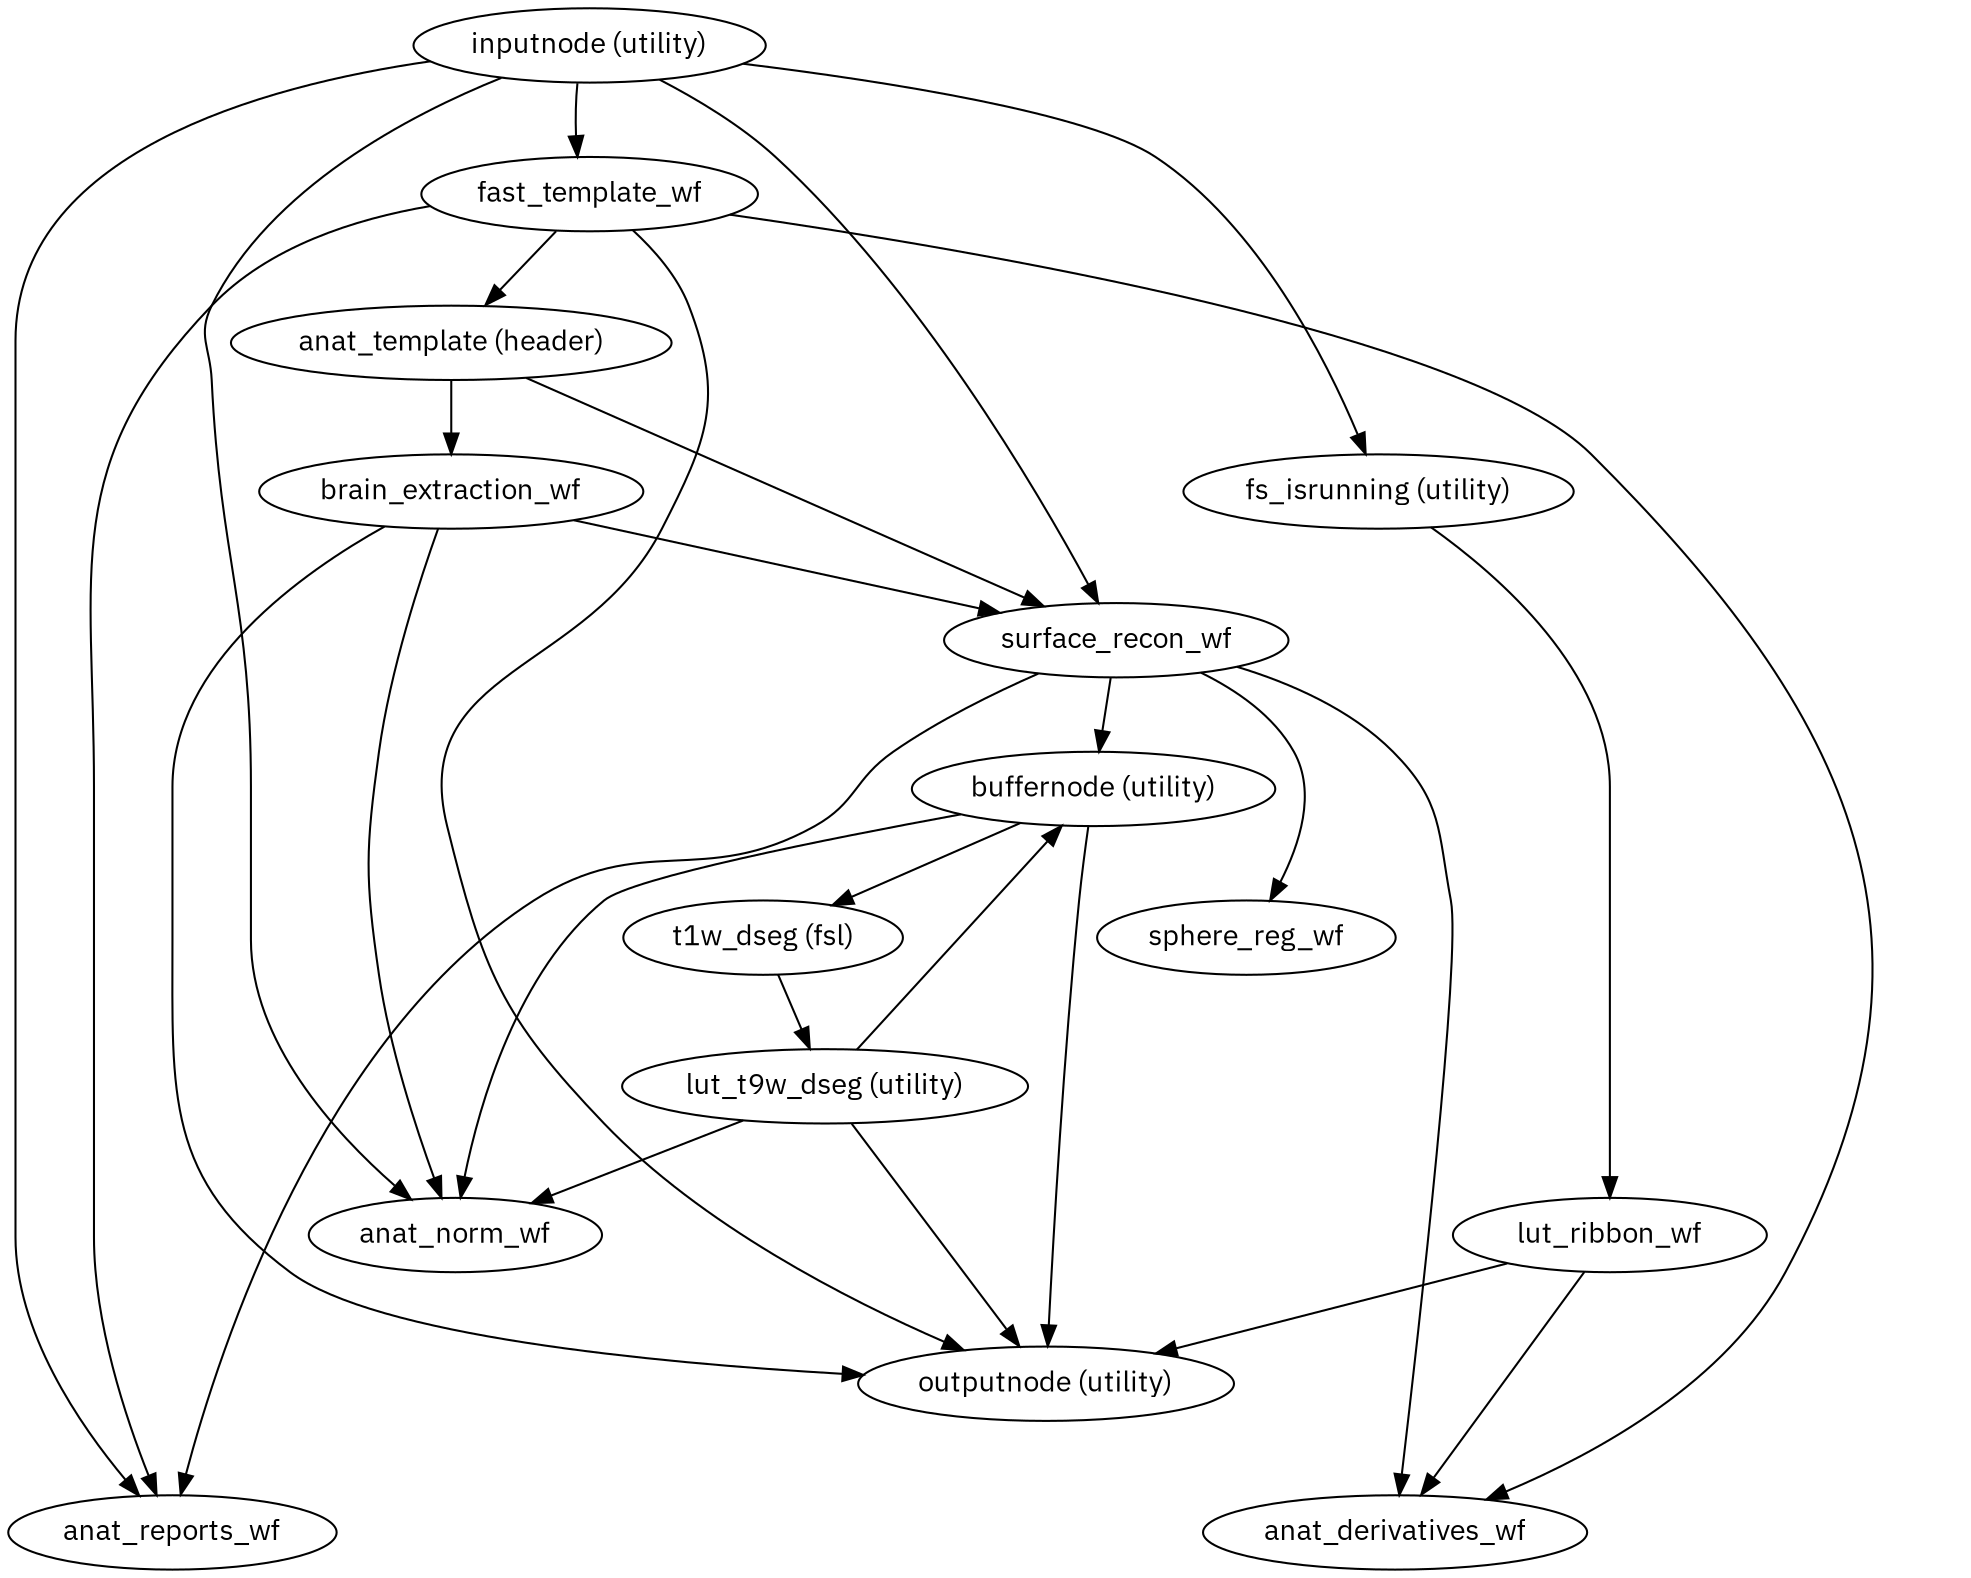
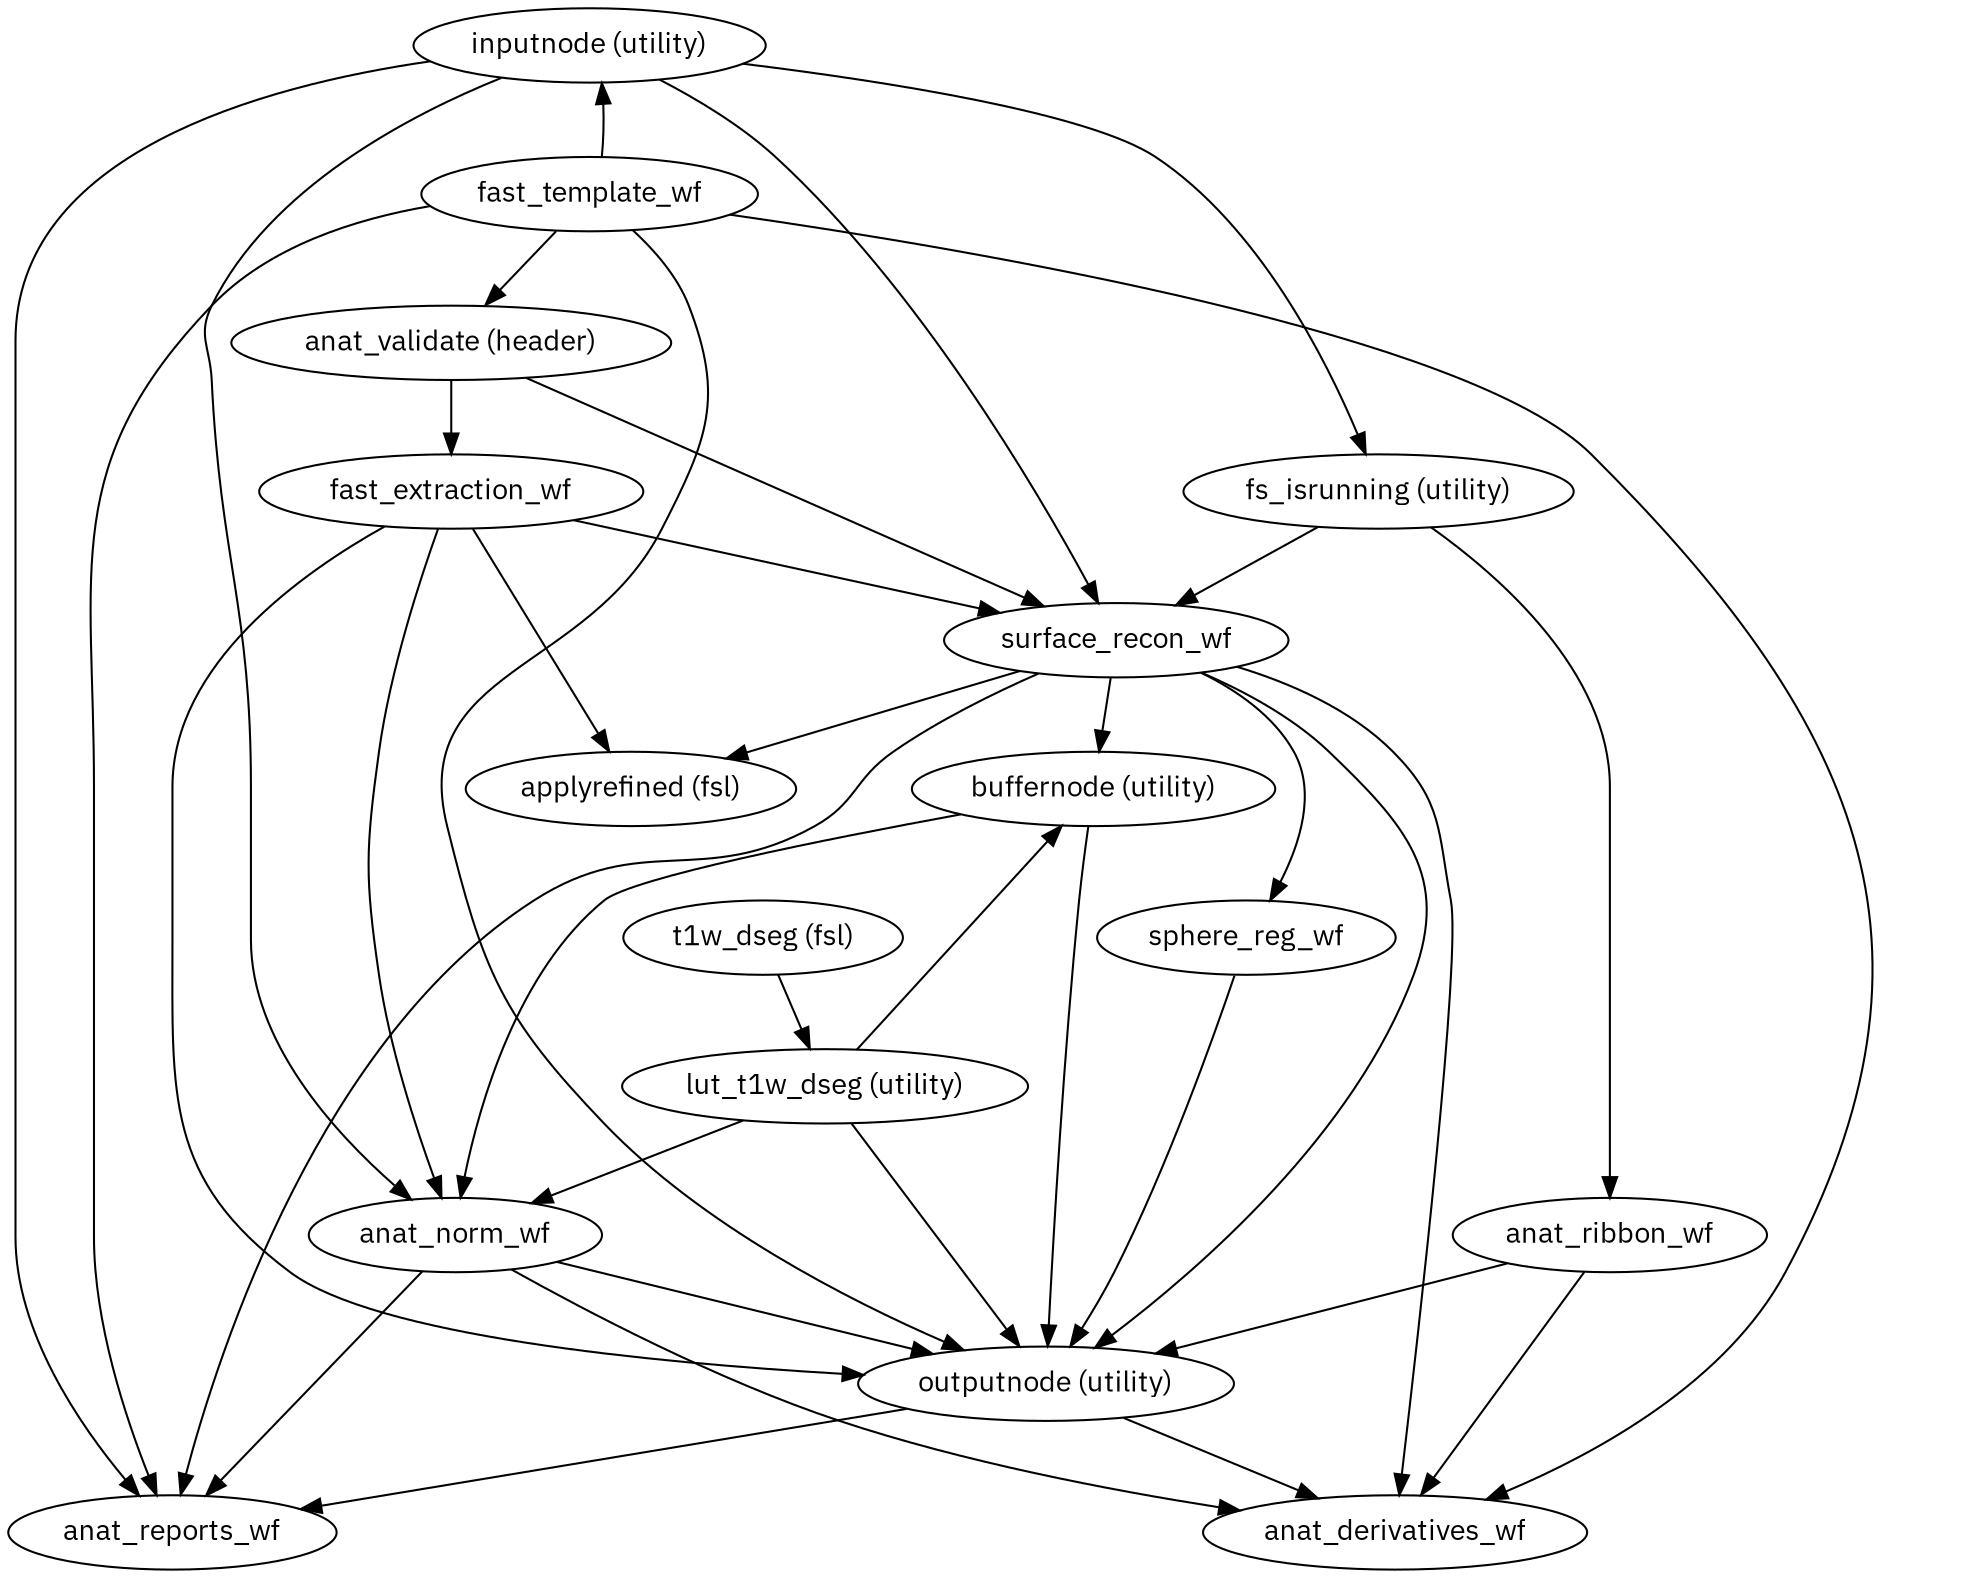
  strict digraph {
    fontname="IBM Plex Sans"
    node [fontname="IBM Plex Sans"]
    edge [fontname="IBM Plex Sans"]
    "outputnode (utility)"
    anat_reports_wf
    anat_derivatives_wf
    "inputnode (utility)"
    n5 [label=fast_template_wf]
    anat_norm_wf
    "fs_isrunning (utility)"
    surface_recon_wf
-   "anat_validate (header)" [label="anat_template (header)"]
-   anat_ribbon_wf [label=lut_ribbon_wf]
+   "anat_validate (header)"
+   anat_ribbon_wf
+   "applyrefined (fsl)"
    "buffernode (utility)"
    sphere_reg_wf
-   brain_extraction_wf
+   brain_extraction_wf [label=fast_extraction_wf]
    "t1w_dseg (fsl)"
-   "lut_t1w_dseg (utility)" [label="lut_t9w_dseg (utility)"]
+   "lut_t1w_dseg (utility)"
+   "outputnode (utility)" -> anat_reports_wf
+   "outputnode (utility)" -> anat_derivatives_wf
    "inputnode (utility)" -> anat_reports_wf
-   "inputnode (utility)" -> n5
+   n5 -> "inputnode (utility)"
    "inputnode (utility)" -> anat_norm_wf
    "inputnode (utility)" -> "fs_isrunning (utility)"
    "inputnode (utility)" -> surface_recon_wf
    n5 -> "outputnode (utility)"
    n5 -> anat_reports_wf
    n5 -> anat_derivatives_wf
    n5 -> "anat_validate (header)"
+   anat_norm_wf -> "outputnode (utility)"
+   anat_norm_wf -> anat_reports_wf
+   anat_norm_wf -> anat_derivatives_wf
+   "fs_isrunning (utility)" -> surface_recon_wf
    "fs_isrunning (utility)" -> anat_ribbon_wf
+   surface_recon_wf -> "outputnode (utility)"
    surface_recon_wf -> anat_reports_wf
    surface_recon_wf -> anat_derivatives_wf
+   surface_recon_wf -> "applyrefined (fsl)"
    surface_recon_wf -> "buffernode (utility)"
    surface_recon_wf -> sphere_reg_wf
    "anat_validate (header)" -> surface_recon_wf
    "anat_validate (header)" -> brain_extraction_wf
    anat_ribbon_wf -> "outputnode (utility)"
    anat_ribbon_wf -> anat_derivatives_wf
    "buffernode (utility)" -> "outputnode (utility)"
    "buffernode (utility)" -> anat_norm_wf
-   "buffernode (utility)" -> "t1w_dseg (fsl)"
+   sphere_reg_wf -> "outputnode (utility)"
    brain_extraction_wf -> "outputnode (utility)"
    brain_extraction_wf -> anat_norm_wf
    brain_extraction_wf -> surface_recon_wf
+   brain_extraction_wf -> "applyrefined (fsl)"
    "t1w_dseg (fsl)" -> "lut_t1w_dseg (utility)"
    "lut_t1w_dseg (utility)" -> "outputnode (utility)"
    "lut_t1w_dseg (utility)" -> anat_norm_wf
    "lut_t1w_dseg (utility)" -> "buffernode (utility)"
  }
